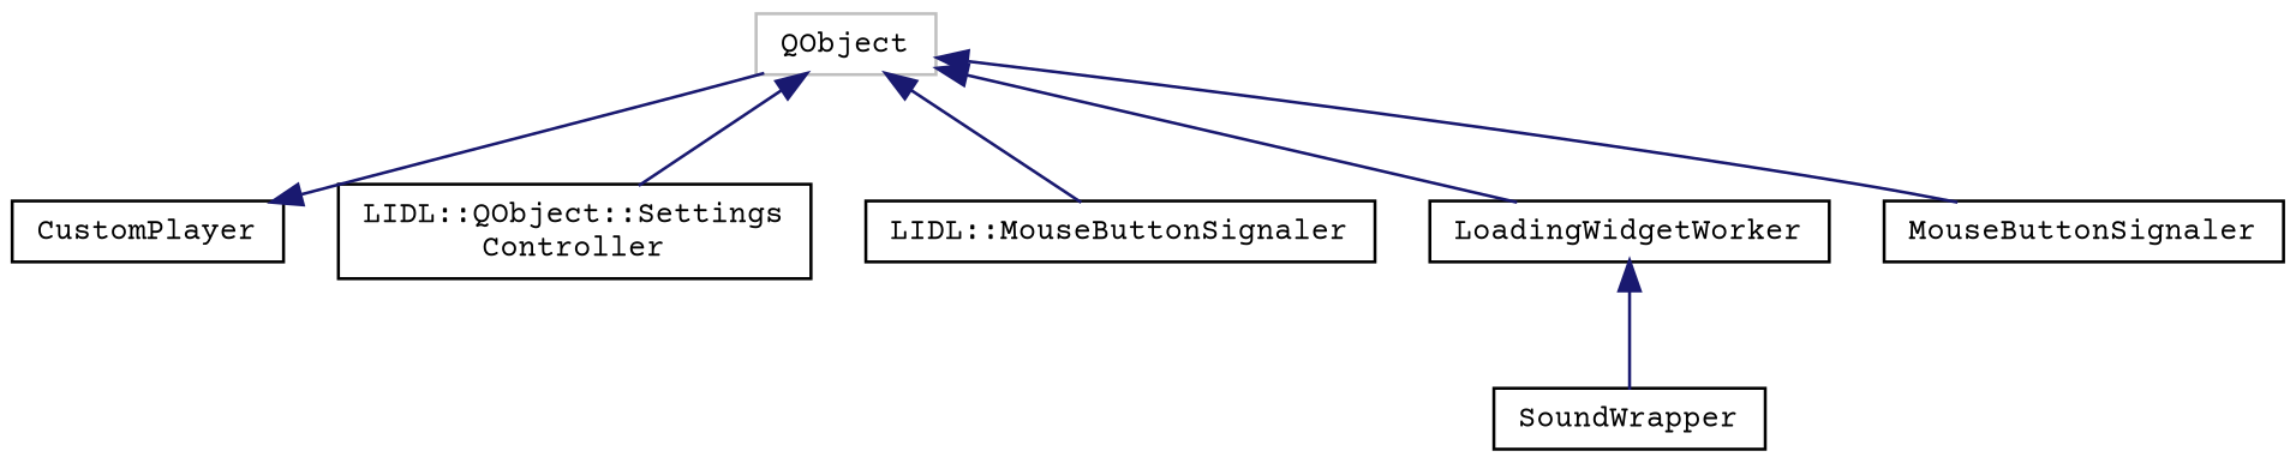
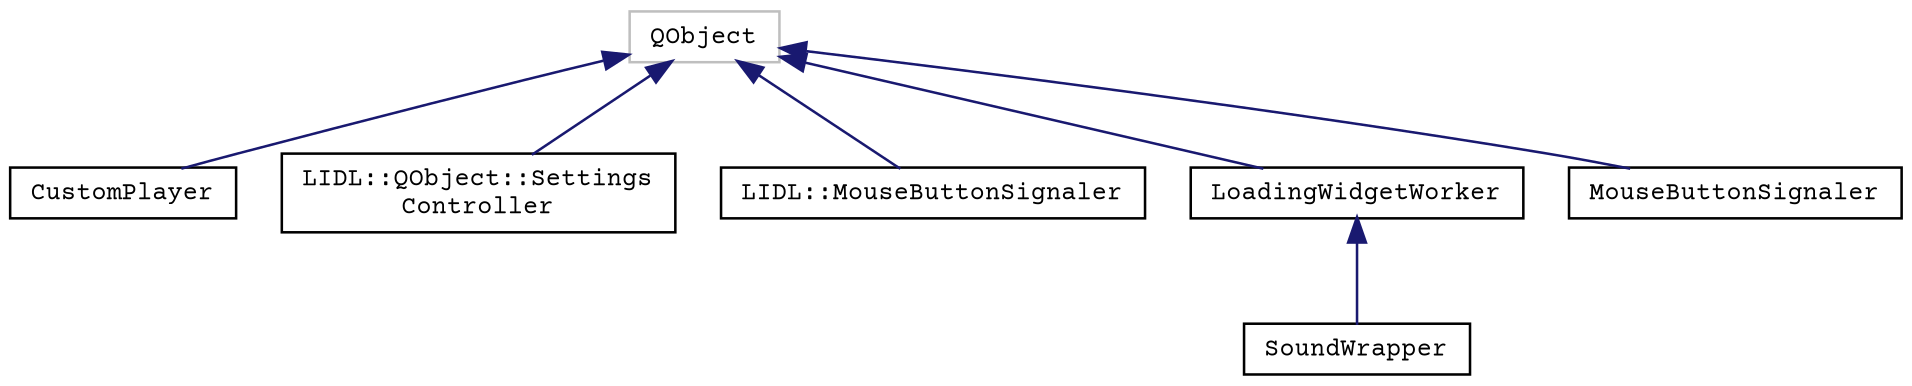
  digraph {
    fontname="Courier Prime"
    rankdir=TB
    node [color=black fillcolor=white fontname="Courier Prime" fontsize=10 shape=record style=filled]
    edge [color=midnightblue dir=back fontname="Courier Prime" fontsize=10 labelfontname=Helvetica labelfontsize=10 style=solid]
    n1 [color=grey75 height=0.2 label=QObject width=0.4]
    n2 [height=0.2 label=CustomPlayer width=0.4]
    n3 [height=0.2 label="LIDL::QObject::Settings\lController" width=0.4]
    n4 [height=0.2 label="LIDL::MouseButtonSignaler" width=0.4]
    n5 [height=0.2 label=LoadingWidgetWorker width=0.4]
    n6 [height=0.2 label=MouseButtonSignaler width=0.4]
    n7 [height=0.2 label=SoundWrapper width=0.4]
-   n2 -> n1
+   n1 -> n2
    n1 -> n3
    n1 -> n4
    n1 -> n5
    n1 -> n6
    n5 -> n7
  }
